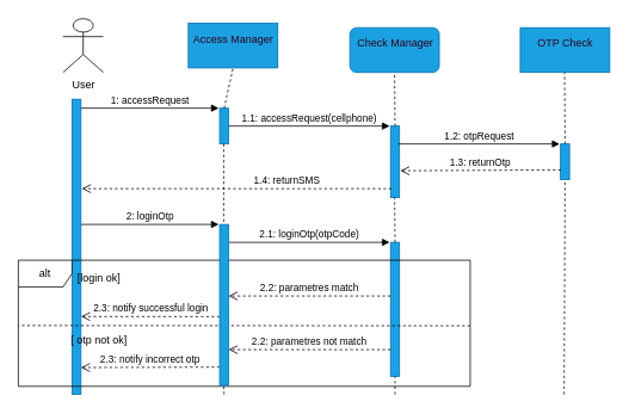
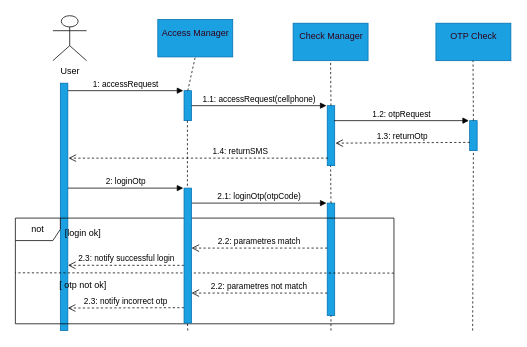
  <mxCell id="0" />
  <mxCell id="1" parent="0" />
  <mxCell id="2" value="&lt;div&gt;User&lt;/div&gt;" style="shape=umlActor;verticalLabelPosition=bottom;labelBackgroundColor=#ffffff;verticalAlign=top;html=1;outlineConnect=0;" vertex="1" parent="1"><mxGeometry x="70" y="20" width="45" height="60" as="geometry" /></mxCell>
- <mxCell id="3" value="&lt;div&gt;&lt;font color=&quot;#33001A&quot;&gt;Check Manager&lt;/font&gt;&lt;/div&gt;&lt;div&gt;&lt;br&gt;&lt;/div&gt;" style="html=1;fillColor=#1ba1e2;strokeColor=#006EAF;fontColor=#ffffff;rounded=1;" vertex="1" parent="1"><mxGeometry x="390.5" y="30" width="100" height="50" as="geometry" /></mxCell>
+ <mxCell id="3" value="&lt;div&gt;&lt;font color=&quot;#33001A&quot;&gt;Check Manager&lt;/font&gt;&lt;/div&gt;&lt;div&gt;&lt;br&gt;&lt;/div&gt;" style="html=1;fillColor=#1ba1e2;strokeColor=#006EAF;fontColor=#ffffff;" vertex="1" parent="1"><mxGeometry x="390.5" y="30" width="100" height="50" as="geometry" /></mxCell>
  <mxCell id="4" value="" style="html=1;points=[];perimeter=orthogonalPerimeter;fillColor=#1ba1e2;strokeColor=#006EAF;fontColor=#ffffff;" vertex="1" parent="1"><mxGeometry x="245" y="120" width="10" height="40" as="geometry" /></mxCell>
  <mxCell id="5" value="" style="html=1;points=[];perimeter=orthogonalPerimeter;fillColor=#1ba1e2;strokeColor=#006EAF;fontColor=#ffffff;" vertex="1" parent="1"><mxGeometry x="436" y="140" width="10" height="80" as="geometry" /></mxCell>
  <mxCell id="6" value="&lt;div&gt;&lt;font color=&quot;#33001A&quot;&gt;Access Manager&lt;/font&gt;&lt;/div&gt;&lt;div&gt;&lt;br&gt;&lt;/div&gt;" style="html=1;fillColor=#1ba1e2;strokeColor=#006EAF;fontColor=#ffffff;" vertex="1" parent="1"><mxGeometry x="210" y="25" width="100" height="50" as="geometry" /></mxCell>
  <mxCell id="7" value="&lt;div&gt;&lt;font color=&quot;#33001A&quot;&gt;OTP Check&lt;/font&gt;&lt;/div&gt;&lt;div&gt;&lt;br&gt;&lt;/div&gt;" style="html=1;fillColor=#1ba1e2;strokeColor=#006EAF;fontColor=#ffffff;" vertex="1" parent="1"><mxGeometry x="581" y="30" width="100" height="50" as="geometry" /></mxCell>
  <mxCell id="8" value="" style="html=1;points=[];perimeter=orthogonalPerimeter;fillColor=#1ba1e2;strokeColor=#006EAF;fontColor=#ffffff;" vertex="1" parent="1"><mxGeometry x="626" y="160" width="10" height="40" as="geometry" /></mxCell>
  <mxCell id="9" value="" style="endArrow=none;dashed=1;html=1;entryX=0.5;entryY=1;entryDx=0;entryDy=0;" edge="1" parent="1" target="6"><mxGeometry width="50" height="50" relative="1" as="geometry"><mxPoint x="250" y="120" as="sourcePoint" /><mxPoint x="300" y="70" as="targetPoint" /></mxGeometry></mxCell>
  <mxCell id="10" value="1: accessRequest" style="html=1;verticalAlign=bottom;endArrow=block;" edge="1" parent="1"><mxGeometry width="80" relative="1" as="geometry"><mxPoint x="90" y="120" as="sourcePoint" /><mxPoint x="244" y="120" as="targetPoint" /></mxGeometry></mxCell>
  <mxCell id="11" value="1.1: accessRequest(cellphone)" style="html=1;verticalAlign=bottom;endArrow=block;" edge="1" parent="1" source="4"><mxGeometry width="80" relative="1" as="geometry"><mxPoint x="260" y="140" as="sourcePoint" /><mxPoint x="435" y="140" as="targetPoint" /></mxGeometry></mxCell>
  <mxCell id="12" value="" style="endArrow=none;dashed=1;html=1;entryX=0.5;entryY=1;entryDx=0;entryDy=0;" edge="1" parent="1" target="3"><mxGeometry width="50" height="50" relative="1" as="geometry"><mxPoint x="441" y="140" as="sourcePoint" /><mxPoint x="491" y="90" as="targetPoint" /></mxGeometry></mxCell>
  <mxCell id="13" value="1.2: otpRequest" style="html=1;verticalAlign=bottom;endArrow=block;" edge="1" parent="1"><mxGeometry width="80" relative="1" as="geometry"><mxPoint x="445" y="160" as="sourcePoint" /><mxPoint x="625" y="160" as="targetPoint" /></mxGeometry></mxCell>
  <mxCell id="14" value="" style="endArrow=none;dashed=1;html=1;entryX=0.5;entryY=1;entryDx=0;entryDy=0;" edge="1" parent="1"><mxGeometry width="50" height="50" relative="1" as="geometry"><mxPoint x="631" y="160" as="sourcePoint" /><mxPoint x="630.5" y="80" as="targetPoint" /></mxGeometry></mxCell>
  <mxCell id="15" value="" style="endArrow=none;dashed=1;html=1;entryX=0.5;entryY=1;entryDx=0;entryDy=0;" edge="1" parent="1"><mxGeometry width="50" height="50" relative="1" as="geometry"><mxPoint x="630" y="440" as="sourcePoint" /><mxPoint x="631" y="200" as="targetPoint" /></mxGeometry></mxCell>
  <mxCell id="16" value="&lt;div&gt;1.3: returnOtp&lt;/div&gt;" style="html=1;verticalAlign=bottom;endArrow=open;dashed=1;endSize=8;exitX=0.033;exitY=0.725;exitDx=0;exitDy=0;exitPerimeter=0;" edge="1" parent="1" source="8"><mxGeometry relative="1" as="geometry"><mxPoint x="620" y="190" as="sourcePoint" /><mxPoint x="447" y="190" as="targetPoint" /></mxGeometry></mxCell>
  <mxCell id="17" value="1.4: returnSMS" style="html=1;verticalAlign=bottom;endArrow=open;dashed=1;endSize=8;" edge="1" parent="1"><mxGeometry x="-0.324" relative="1" as="geometry"><mxPoint x="437" y="210" as="sourcePoint" /><mxPoint x="91" y="210" as="targetPoint" /><mxPoint as="offset" /></mxGeometry></mxCell>
  <mxCell id="18" value="2: loginOtp " style="html=1;verticalAlign=bottom;endArrow=block;entryX=0.5;entryY=0;entryDx=0;entryDy=0;entryPerimeter=0;" edge="1" parent="1"><mxGeometry width="80" relative="1" as="geometry"><mxPoint x="90" y="250" as="sourcePoint" /><mxPoint x="244" y="250" as="targetPoint" /></mxGeometry></mxCell>
  <mxCell id="19" value="" style="html=1;points=[];perimeter=orthogonalPerimeter;fillColor=#1ba1e2;strokeColor=#006EAF;fontColor=#ffffff;" vertex="1" parent="1"><mxGeometry x="436" y="270" width="10" height="150" as="geometry" /></mxCell>
  <mxCell id="20" value="2.1: loginOtp(otpCode) " style="html=1;verticalAlign=bottom;endArrow=block;entryX=0.4;entryY=0;entryDx=0;entryDy=0;entryPerimeter=0;" edge="1" parent="1" source="33"><mxGeometry width="80" relative="1" as="geometry"><mxPoint x="270" y="270" as="sourcePoint" /><mxPoint x="435" y="270" as="targetPoint" /></mxGeometry></mxCell>
  <mxCell id="21" value="" style="html=1;points=[];perimeter=orthogonalPerimeter;fillColor=#1ba1e2;strokeColor=#006EAF;fontColor=#ffffff;" vertex="1" parent="1"><mxGeometry x="80" y="110" width="10" height="330" as="geometry" /></mxCell>
- <mxCell id="22" value="alt" style="shape=umlFrame;whiteSpace=wrap;html=1;" vertex="1" parent="1"><mxGeometry x="20" y="290" width="505" height="141" as="geometry" /></mxCell>
+ <mxCell id="22" value="not" style="shape=umlFrame;whiteSpace=wrap;html=1;" vertex="1" parent="1"><mxGeometry x="20" y="290" width="505" height="141" as="geometry" /></mxCell>
  <mxCell id="23" value="" style="endArrow=none;dashed=1;html=1;entryX=0.5;entryY=1;entryDx=0;entryDy=0;" edge="1" parent="1"><mxGeometry width="50" height="50" relative="1" as="geometry"><mxPoint x="441" y="270" as="sourcePoint" /><mxPoint x="440.5" y="220" as="targetPoint" /></mxGeometry></mxCell>
  <mxCell id="24" value="" style="endArrow=none;dashed=1;html=1;entryX=0.5;entryY=1;entryDx=0;entryDy=0;" edge="1" parent="1"><mxGeometry width="50" height="50" relative="1" as="geometry"><mxPoint x="441" y="440" as="sourcePoint" /><mxPoint x="441" y="420" as="targetPoint" /></mxGeometry></mxCell>
  <mxCell id="25" value="" style="endArrow=none;dashed=1;html=1;entryX=0.5;entryY=1;entryDx=0;entryDy=0;" edge="1" parent="1"><mxGeometry width="50" height="50" relative="1" as="geometry"><mxPoint x="250" y="440" as="sourcePoint" /><mxPoint x="249.5" y="430" as="targetPoint" /></mxGeometry></mxCell>
  <mxCell id="26" value="" style="endArrow=none;dashed=1;html=1;exitX=0.594;exitY=0.499;exitDx=0;exitDy=0;exitPerimeter=0;" edge="1" parent="1"><mxGeometry width="50" height="50" relative="1" as="geometry"><mxPoint x="524.97" y="363.359" as="sourcePoint" /><mxPoint x="20" y="363" as="targetPoint" /></mxGeometry></mxCell>
  <mxCell id="27" value="2.2: parametres match " style="html=1;verticalAlign=bottom;endArrow=open;dashed=1;endSize=8;" edge="1" parent="1"><mxGeometry relative="1" as="geometry"><mxPoint x="436" y="330" as="sourcePoint" /><mxPoint x="255" y="330" as="targetPoint" /></mxGeometry></mxCell>
  <mxCell id="28" value="2.3: notify successful login  " style="html=1;verticalAlign=bottom;endArrow=open;dashed=1;endSize=8;entryX=0.139;entryY=0.496;entryDx=0;entryDy=0;entryPerimeter=0;" edge="1" parent="1"><mxGeometry relative="1" as="geometry"><mxPoint x="245" y="353" as="sourcePoint" /><mxPoint x="90.195" y="352.936" as="targetPoint" /></mxGeometry></mxCell>
  <mxCell id="29" value="2.2: parametres not match " style="html=1;verticalAlign=bottom;endArrow=open;dashed=1;endSize=8;" edge="1" parent="1"><mxGeometry relative="1" as="geometry"><mxPoint x="436" y="390" as="sourcePoint" /><mxPoint x="255" y="390" as="targetPoint" /></mxGeometry></mxCell>
  <mxCell id="30" value="2.3: notify incorrect otp " style="html=1;verticalAlign=bottom;endArrow=open;dashed=1;endSize=8;" edge="1" parent="1"><mxGeometry relative="1" as="geometry"><mxPoint x="245" y="409.5" as="sourcePoint" /><mxPoint x="90" y="410" as="targetPoint" /></mxGeometry></mxCell>
  <mxCell id="31" value="&lt;div&gt;[login ok]&lt;/div&gt;" style="text;html=1;align=center;verticalAlign=middle;resizable=0;points=[];;autosize=1;" vertex="1" parent="1"><mxGeometry x="80" y="300" width="60" height="20" as="geometry" /></mxCell>
  <mxCell id="32" value="[ otp not ok]" style="text;html=1;align=center;verticalAlign=middle;resizable=0;points=[];;autosize=1;" vertex="1" parent="1"><mxGeometry x="65" y="370" width="90" height="20" as="geometry" /></mxCell>
  <mxCell id="33" value="" style="html=1;points=[];perimeter=orthogonalPerimeter;fillColor=#1ba1e2;strokeColor=#006EAF;fontColor=#ffffff;" vertex="1" parent="1"><mxGeometry x="245" y="250" width="10" height="180" as="geometry" /></mxCell>
  <mxCell id="34" value="" style="endArrow=none;dashed=1;html=1;" edge="1" parent="1" target="33"><mxGeometry width="50" height="50" relative="1" as="geometry"><mxPoint x="249.5" y="160" as="sourcePoint" /><mxPoint x="250" y="220" as="targetPoint" /><Array as="points" /></mxGeometry></mxCell>
